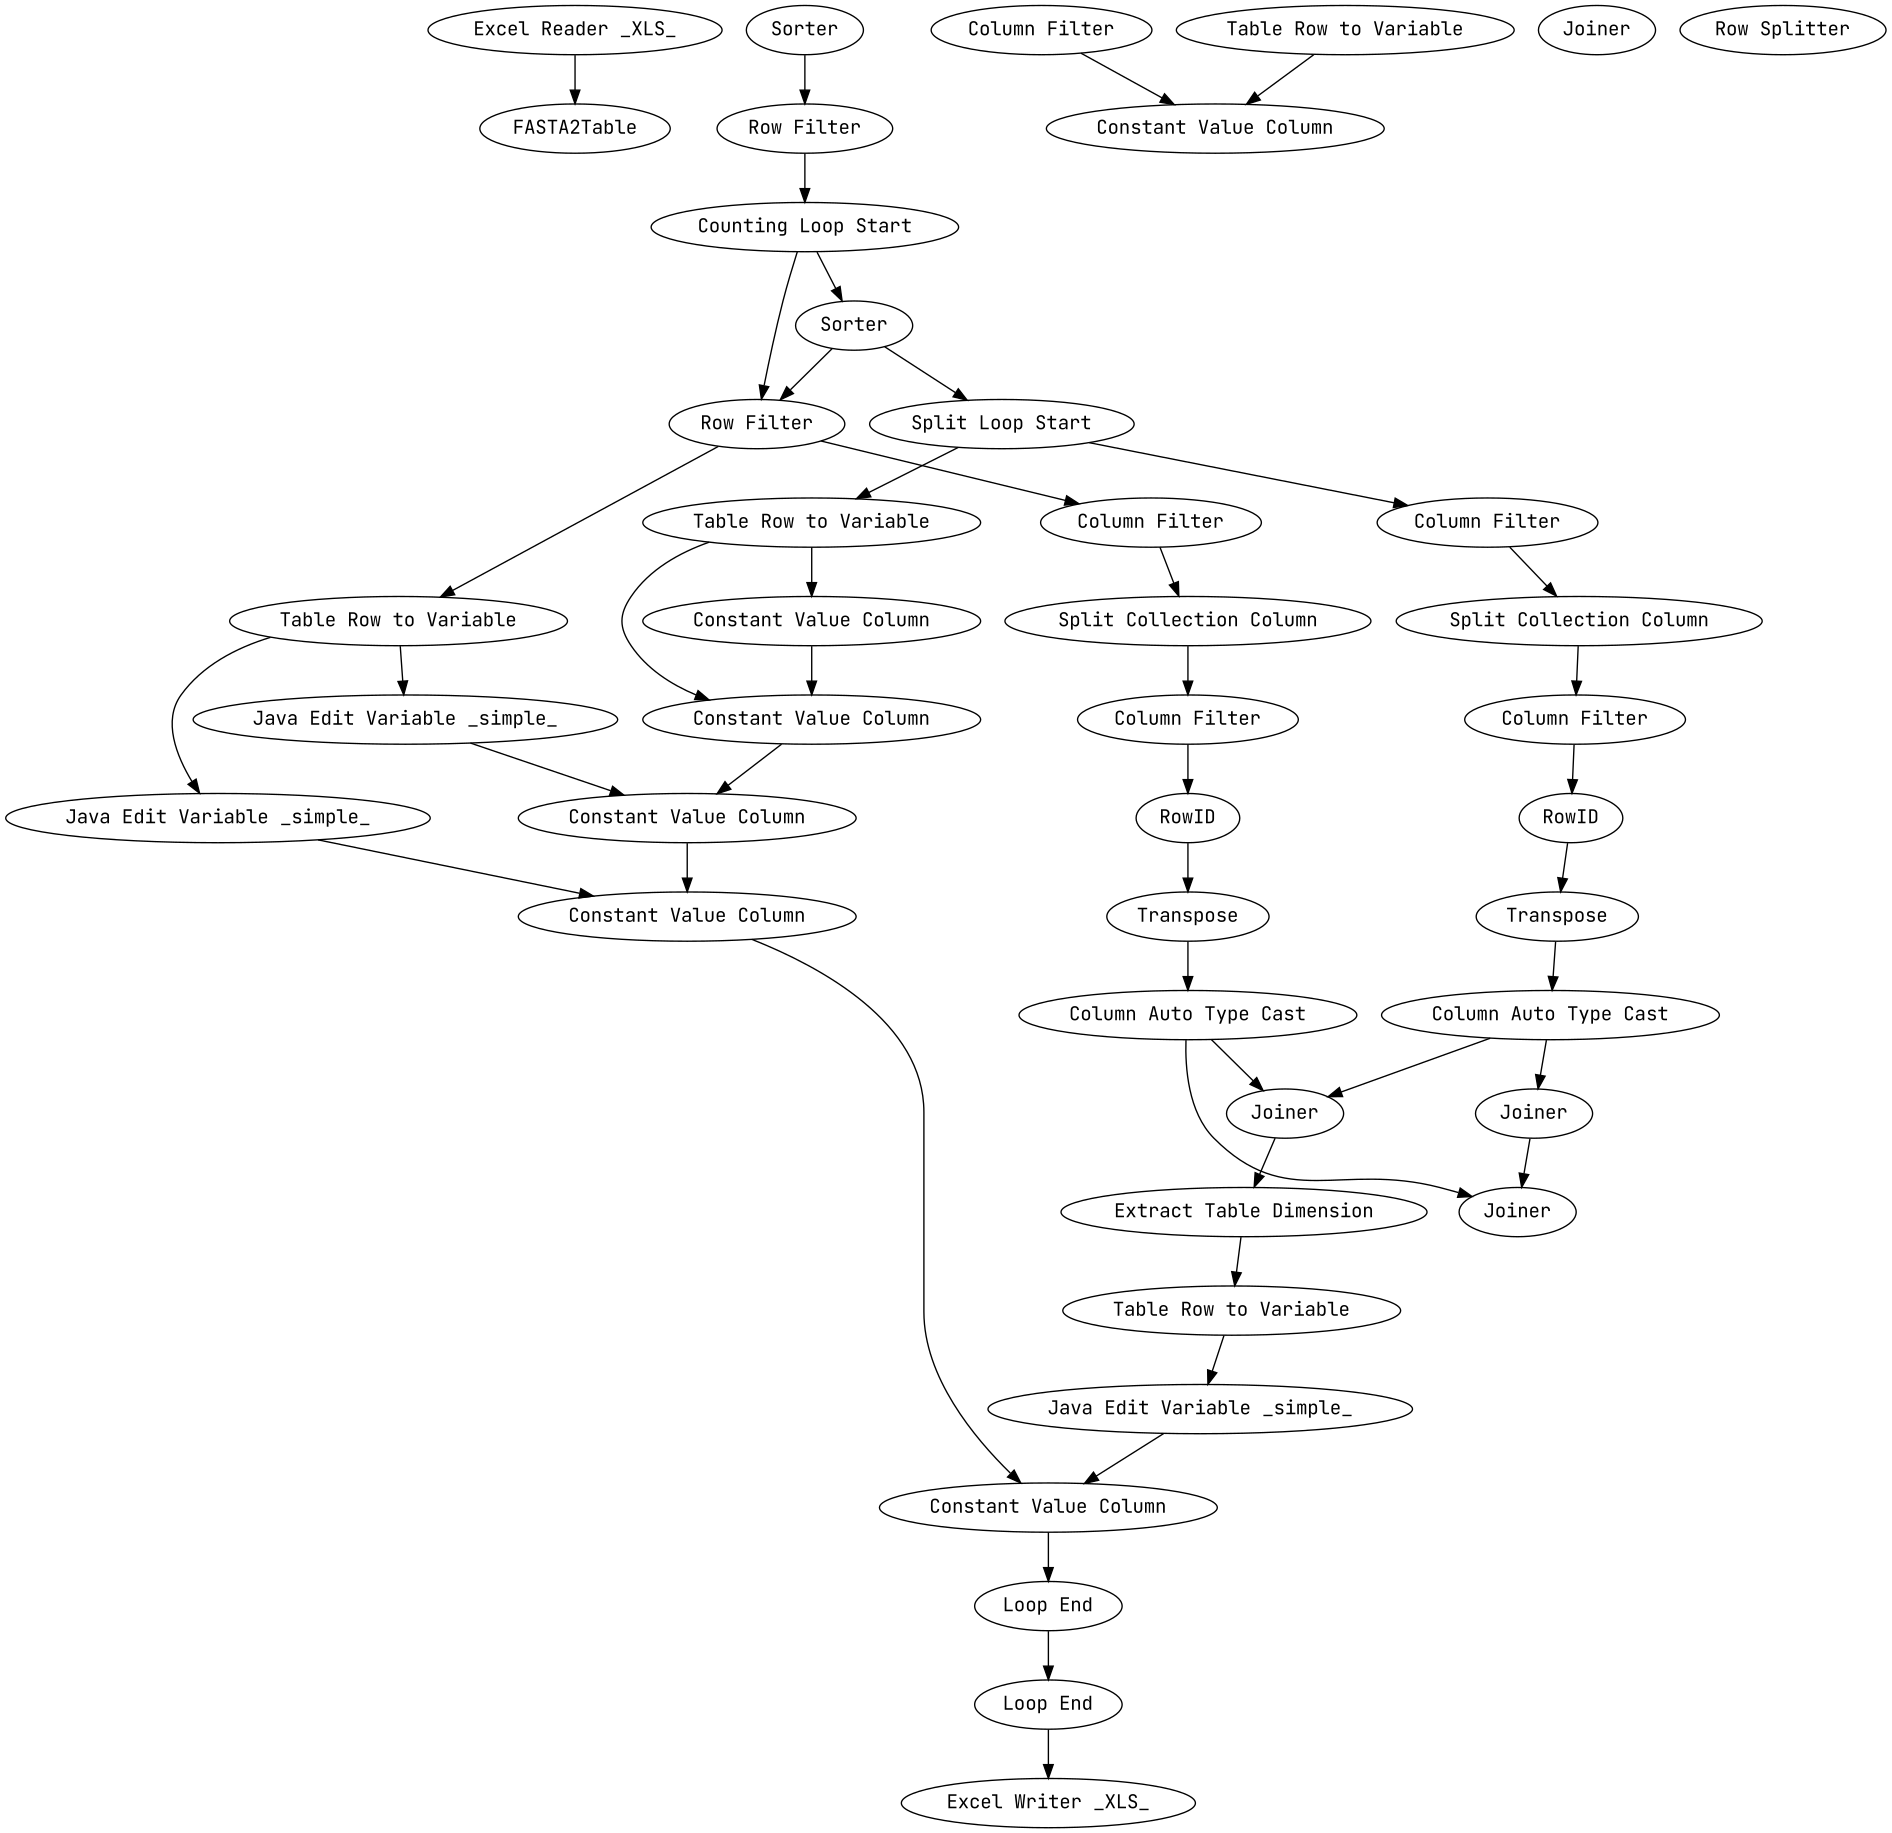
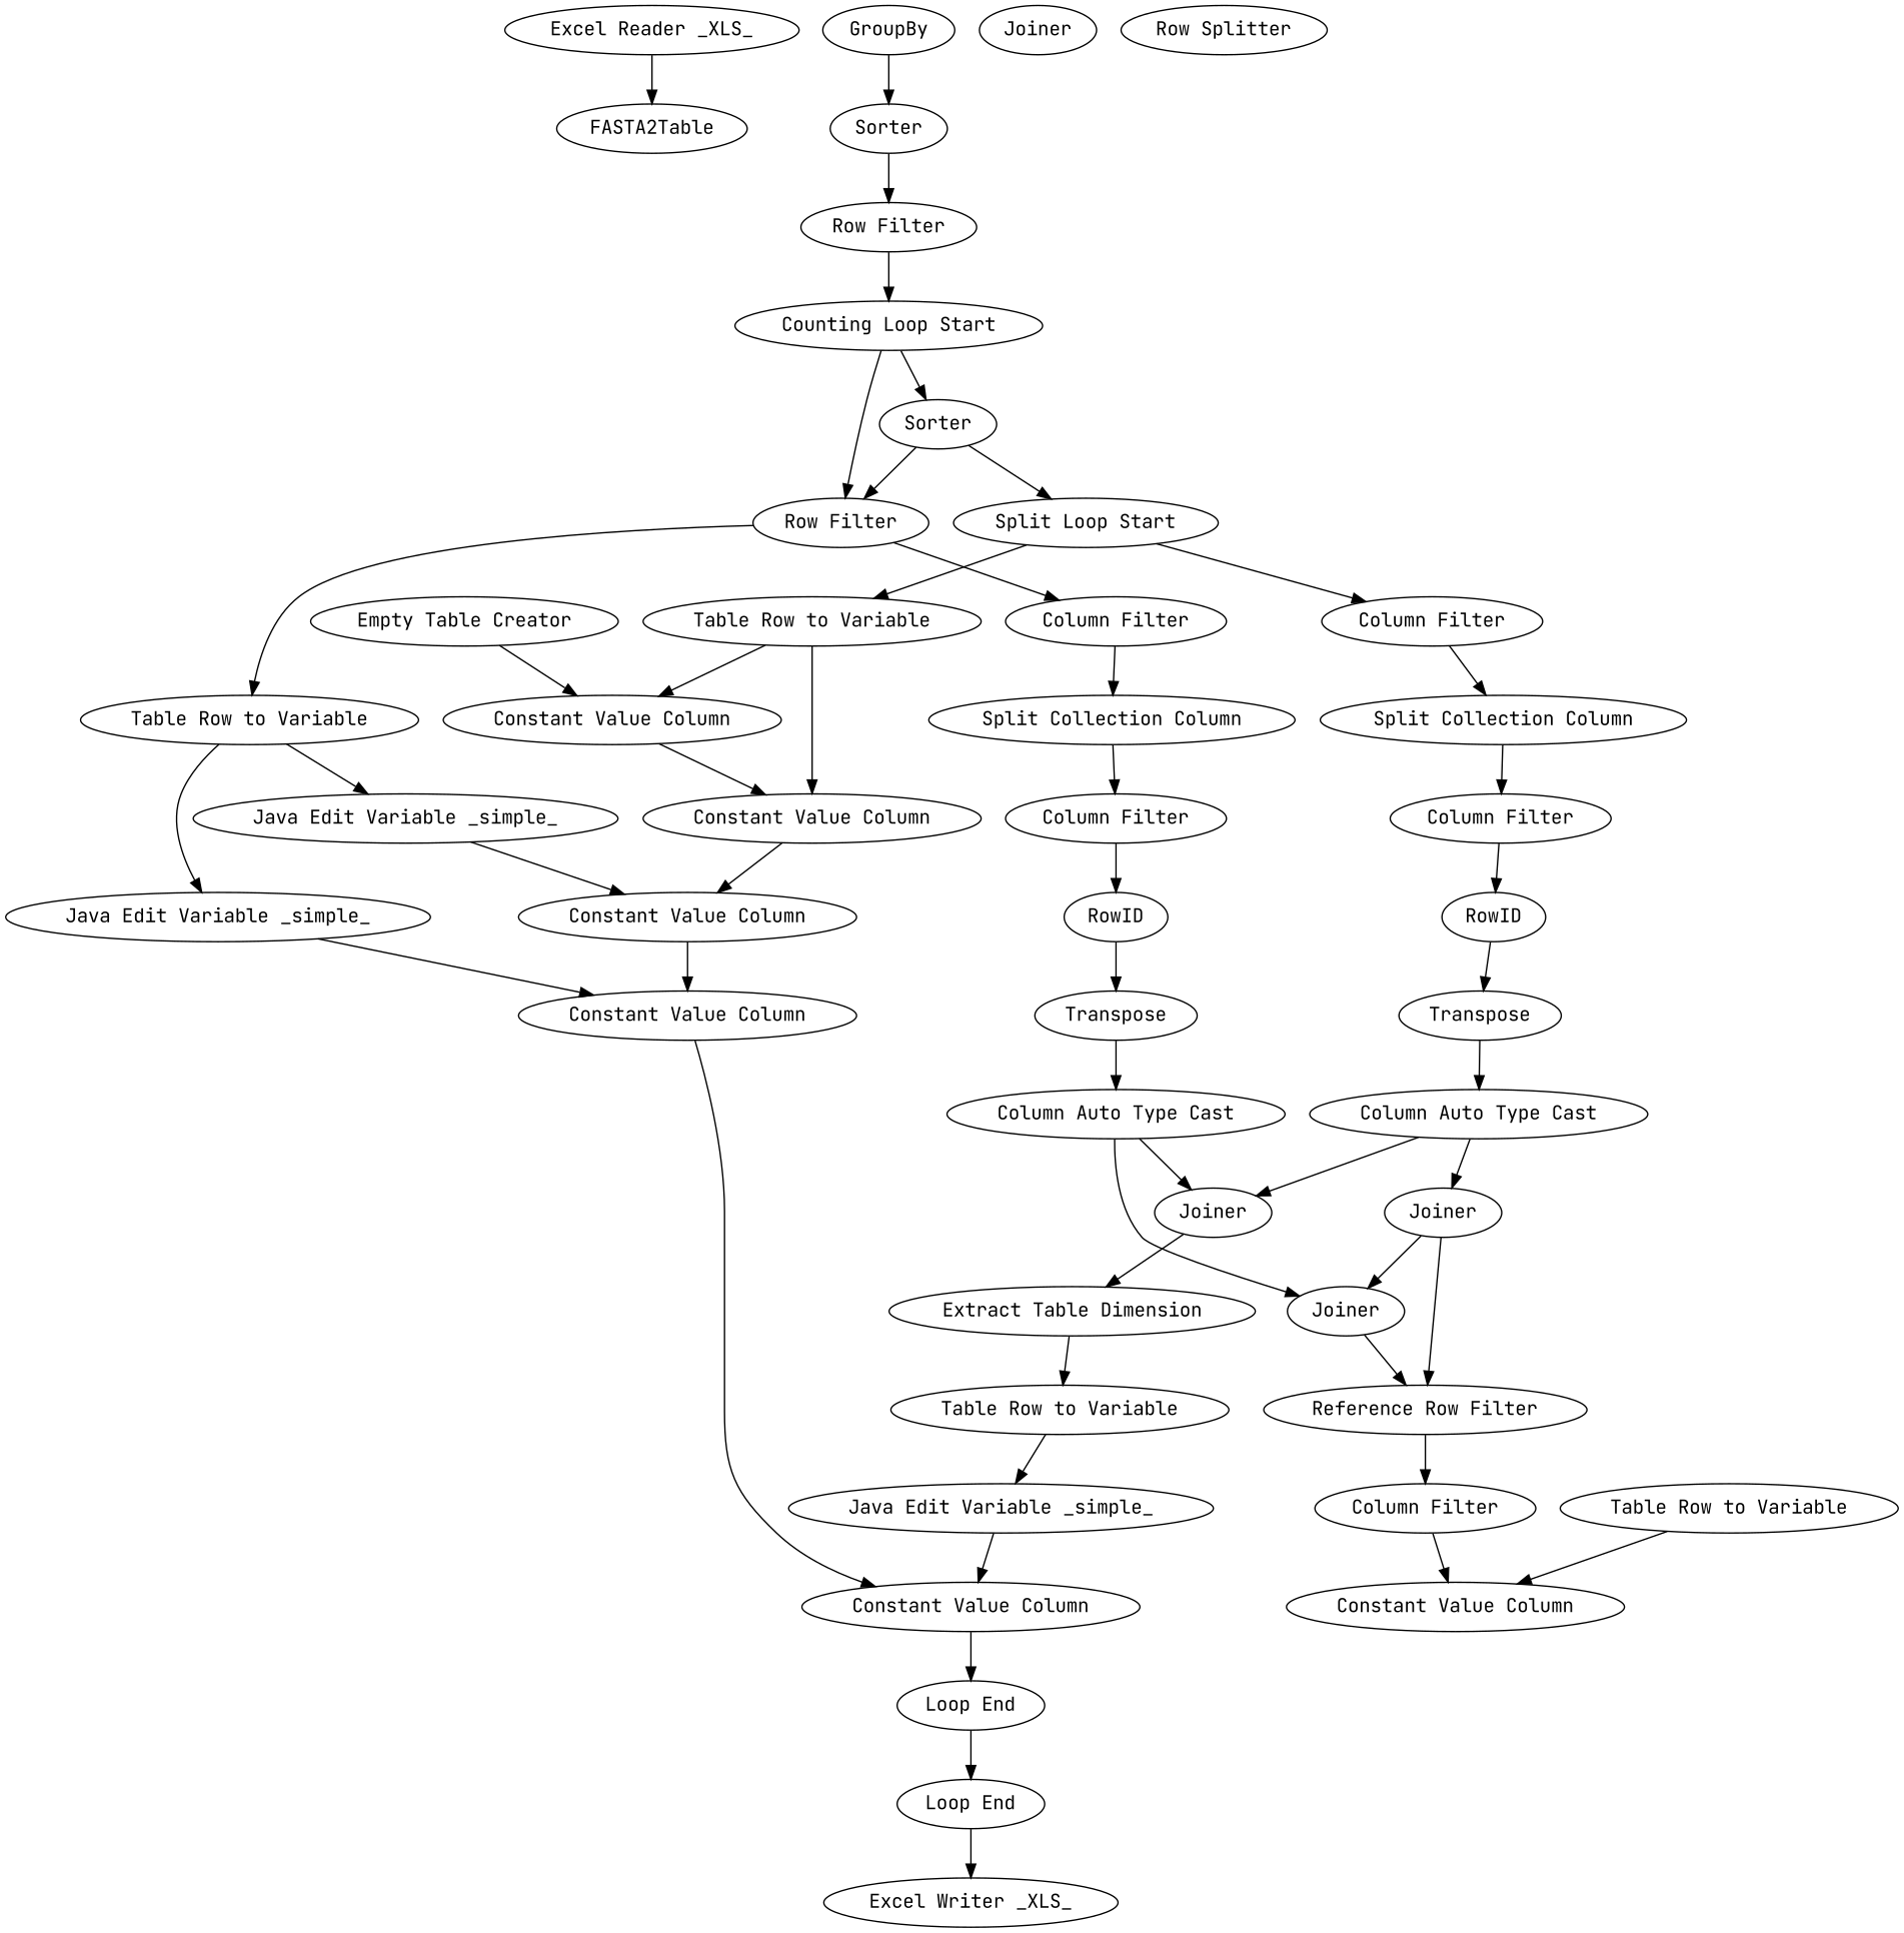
  digraph {
    fontname="JetBrains Mono"
    rankdir=TB
    node [fontname="JetBrains Mono"]
    edge [fontname="JetBrains Mono"]
    n1 [label="Excel Reader _XLS_"]
    n2 [label=FASTA2Table]
+   n3 [label=GroupBy]
    n4 [label=Sorter]
    n5 [label="Row Filter"]
    n6 [label=Sorter]
    n7 [label="Split Loop Start"]
    n8 [label="Row Filter"]
    n9 [label="Table Row to Variable"]
    n10 [label="Column Filter"]
    n11 [label="Column Filter"]
    n12 [label="Table Row to Variable"]
    n13 [label="Loop End"]
    n14 [label="Loop End"]
    n15 [label="Excel Writer _XLS_"]
    n16 [label="Constant Value Column"]
    n17 [label="Constant Value Column"]
    n18 [label="Split Collection Column"]
    n19 [label="Split Collection Column"]
    n20 [label="Column Filter"]
    n21 [label=RowID]
    n22 [label="Column Filter"]
    n23 [label=RowID]
    n24 [label=Transpose]
    n25 [label="Column Auto Type Cast"]
    n26 [label=Joiner]
    n27 [label=Joiner]
    n28 [label=Transpose]
    n29 [label="Column Auto Type Cast"]
    n30 [label=Joiner]
    n31 [label="Extract Table Dimension"]
    n32 [label="Table Row to Variable"]
+   n33 [label="Reference Row Filter"]
    n34 [label="Java Edit Variable _simple_"]
    n35 [label="Java Edit Variable _simple_"]
    n36 [label="Counting Loop Start"]
    n37 [label="Constant Value Column"]
+   n38 [label="Empty Table Creator"]
    n39 [label="Constant Value Column"]
    n40 [label="Constant Value Column"]
    n41 [label="Java Edit Variable _simple_"]
    n42 [label="Column Filter"]
    n43 [label=Joiner]
    n44 [label="Constant Value Column"]
    n45 [label="Table Row to Variable"]
    n46 [label="Row Splitter"]
    n1 -> n2
+   n3 -> n4
    n4 -> n5
    n5 -> n36
    n6 -> n7
    n6 -> n8
    n7 -> n9
    n7 -> n10
    n8 -> n11
    n8 -> n12
    n9 -> n16
    n9 -> n17
    n10 -> n18
    n11 -> n19
    n12 -> n34
    n12 -> n35
    n13 -> n14
    n14 -> n15
    n16 -> n17
    n17 -> n37
    n18 -> n22
    n19 -> n20
    n20 -> n21
    n21 -> n28
    n22 -> n23
    n23 -> n24
    n24 -> n25
    n25 -> n26
    n25 -> n27
    n26 -> n31
    n27 -> n30
+   n27 -> n33
    n28 -> n29
    n29 -> n26
    n29 -> n30
+   n30 -> n33
    n31 -> n32
    n32 -> n41
+   n33 -> n42
    n34 -> n37
    n35 -> n39
    n36 -> n6
    n36 -> n8
    n37 -> n39
+   n38 -> n16
    n39 -> n40
    n40 -> n13
    n41 -> n40
    n42 -> n44
    n45 -> n44
  }
